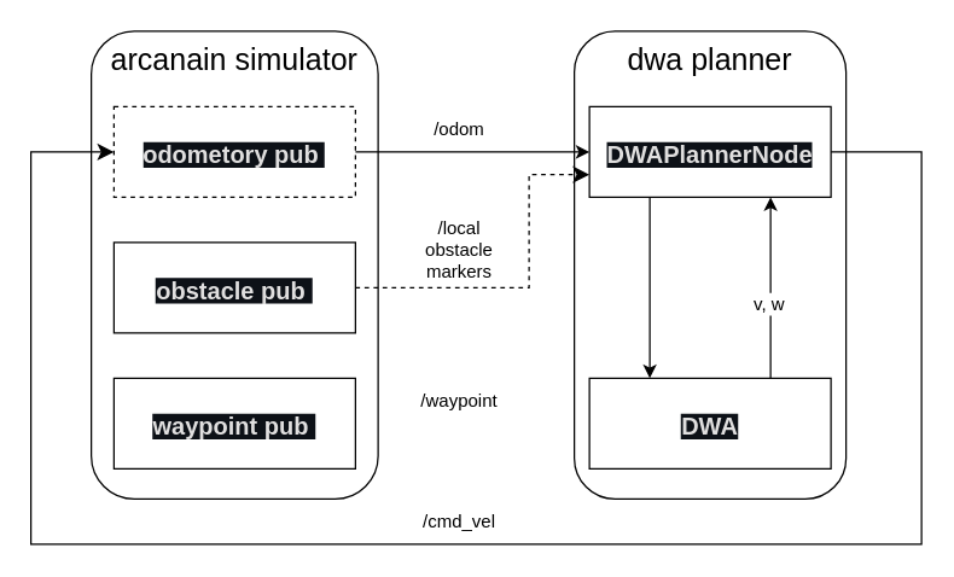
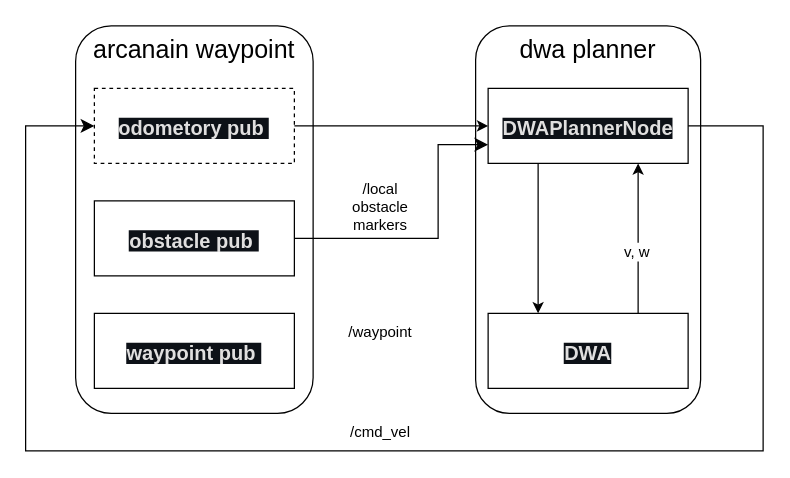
  <mxCell id="0" />
  <mxCell id="1" parent="0" />
- <mxCell id="2" value="&lt;span style=&quot;font-size: 20px;&quot;&gt;arcanain simulator&lt;/span&gt;" style="rounded=1;whiteSpace=wrap;html=1;align=center;verticalAlign=top;" vertex="1" parent="1"><mxGeometry x="60" y="20" width="190" height="310" as="geometry" /></mxCell>
+ <mxCell id="2" value="&lt;span style=&quot;font-size: 20px;&quot;&gt;arcanain waypoint&lt;/span&gt;" style="rounded=1;whiteSpace=wrap;html=1;align=center;verticalAlign=top;" vertex="1" parent="1"><mxGeometry x="60" y="20" width="190" height="310" as="geometry" /></mxCell>
  <mxCell id="3" value="&lt;span style=&quot;font-size: 20px;&quot;&gt;dwa planner&lt;/span&gt;" style="rounded=1;whiteSpace=wrap;html=1;align=center;verticalAlign=top;" vertex="1" parent="1"><mxGeometry x="380" y="20" width="180" height="310" as="geometry" /></mxCell>
  <mxCell id="4" style="edgeStyle=none;html=1;exitX=0.25;exitY=1;exitDx=0;exitDy=0;fontSize=20;entryX=0.25;entryY=0;entryDx=0;entryDy=0;" edge="1" parent="1" source="5" target="6"><mxGeometry relative="1" as="geometry" /></mxCell>
  <mxCell id="5" value="&lt;span style=&quot;color: rgb(224, 223, 223); font-family: &amp;quot;trebuchet ms&amp;quot;, verdana, arial, sans-serif; font-size: 16px; font-weight: 700; text-align: start; background-color: rgb(13, 17, 23);&quot;&gt;DWAPlannerNode&lt;/span&gt;" style="rounded=0;whiteSpace=wrap;html=1;fontSize=20;" vertex="1" parent="1"><mxGeometry x="390" y="70" width="160" height="60" as="geometry" /></mxCell>
  <mxCell id="6" value="&lt;div style=&quot;text-align: start;&quot;&gt;&lt;font face=&quot;trebuchet ms, verdana, arial, sans-serif&quot; color=&quot;#e0dfdf&quot;&gt;&lt;span style=&quot;font-size: 16px; background-color: rgb(13, 17, 23);&quot;&gt;&lt;b&gt;DWA&lt;/b&gt;&lt;/span&gt;&lt;/font&gt;&lt;/div&gt;" style="rounded=0;whiteSpace=wrap;html=1;fontSize=20;" vertex="1" parent="1"><mxGeometry x="390" y="250" width="160" height="60" as="geometry" /></mxCell>
  <mxCell id="7" style="edgeStyle=none;html=1;fontSize=20;entryX=0.75;entryY=1;entryDx=0;entryDy=0;exitX=0.75;exitY=0;exitDx=0;exitDy=0;" edge="1" parent="1" source="6" target="5"><mxGeometry relative="1" as="geometry"><mxPoint x="440" y="160" as="sourcePoint" /><mxPoint x="440" y="250" as="targetPoint" /></mxGeometry></mxCell>
  <mxCell id="8" value="v, w" style="edgeLabel;html=1;align=center;verticalAlign=middle;resizable=0;points=[];fontSize=12;" vertex="1" connectable="0" parent="7"><mxGeometry x="-0.167" y="2" relative="1" as="geometry"><mxPoint as="offset" /></mxGeometry></mxCell>
  <mxCell id="9" value="&lt;div style=&quot;text-align: start;&quot;&gt;&lt;font face=&quot;trebuchet ms, verdana, arial, sans-serif&quot; color=&quot;#e0dfdf&quot;&gt;&lt;span style=&quot;font-size: 16px; background-color: rgb(13, 17, 23);&quot;&gt;&lt;b&gt;odometory pub&amp;nbsp;&lt;/b&gt;&lt;/span&gt;&lt;/font&gt;&lt;/div&gt;" style="rounded=0;whiteSpace=wrap;html=1;fontSize=20;dashed=1;" vertex="1" parent="1"><mxGeometry x="75" y="70" width="160" height="60" as="geometry" /></mxCell>
  <mxCell id="10" value="&lt;div style=&quot;text-align: start;&quot;&gt;&lt;font face=&quot;trebuchet ms, verdana, arial, sans-serif&quot; color=&quot;#e0dfdf&quot;&gt;&lt;span style=&quot;font-size: 16px; background-color: rgb(13, 17, 23);&quot;&gt;&lt;b&gt;obstacle pub&amp;nbsp;&lt;/b&gt;&lt;/span&gt;&lt;/font&gt;&lt;/div&gt;" style="rounded=0;whiteSpace=wrap;html=1;fontSize=20;" vertex="1" parent="1"><mxGeometry x="75" y="160" width="160" height="60" as="geometry" /></mxCell>
  <mxCell id="11" value="&lt;div style=&quot;text-align: start;&quot;&gt;&lt;font face=&quot;trebuchet ms, verdana, arial, sans-serif&quot; color=&quot;#e0dfdf&quot;&gt;&lt;span style=&quot;font-size: 16px; background-color: rgb(13, 17, 23);&quot;&gt;&lt;b&gt;waypoint pub&amp;nbsp;&lt;/b&gt;&lt;/span&gt;&lt;/font&gt;&lt;/div&gt;" style="rounded=0;whiteSpace=wrap;html=1;fontSize=20;" vertex="1" parent="1"><mxGeometry x="75" y="250" width="160" height="60" as="geometry" /></mxCell>
  <mxCell id="12" value="" style="endArrow=classic;html=1;fontSize=12;exitX=1;exitY=0.5;exitDx=0;exitDy=0;entryX=0;entryY=0.5;entryDx=0;entryDy=0;" edge="1" parent="1" source="9" target="5"><mxGeometry relative="1" as="geometry"><mxPoint x="440" y="80" as="sourcePoint" /><mxPoint x="540" y="80" as="targetPoint" /></mxGeometry></mxCell>
- <mxCell id="13" value="" style="edgeStyle=elbowEdgeStyle;elbow=horizontal;endArrow=classic;html=1;curved=0;rounded=0;endSize=8;startSize=8;fontSize=20;exitX=1;exitY=0.5;exitDx=0;exitDy=0;entryX=0;entryY=0.75;entryDx=0;entryDy=0;dashed=1;" edge="1" parent="1" source="10" target="5"><mxGeometry width="50" height="50" relative="1" as="geometry"><mxPoint x="460" y="130" as="sourcePoint" /><mxPoint x="510" y="80" as="targetPoint" /><Array as="points"><mxPoint x="350" y="160" /></Array></mxGeometry></mxCell>
+ <mxCell id="13" value="" style="edgeStyle=elbowEdgeStyle;elbow=horizontal;endArrow=classic;html=1;curved=0;rounded=0;endSize=8;startSize=8;fontSize=20;exitX=1;exitY=0.5;exitDx=0;exitDy=0;entryX=0;entryY=0.75;entryDx=0;entryDy=0;" edge="1" parent="1" source="10" target="5"><mxGeometry width="50" height="50" relative="1" as="geometry"><mxPoint x="460" y="130" as="sourcePoint" /><mxPoint x="510" y="80" as="targetPoint" /><Array as="points"><mxPoint x="350" y="160" /></Array></mxGeometry></mxCell>
  <mxCell id="14" value="/local obstacle&lt;br style=&quot;font-size: 12px;&quot;&gt;markers" style="text;html=1;strokeColor=none;fillColor=none;align=center;verticalAlign=middle;whiteSpace=wrap;rounded=0;fontSize=12;" vertex="1" parent="1"><mxGeometry x="274" y="150" width="60" height="30" as="geometry" /></mxCell>
  <mxCell id="15" value="/waypoint" style="text;html=1;strokeColor=none;fillColor=none;align=center;verticalAlign=middle;whiteSpace=wrap;rounded=0;fontSize=12;" vertex="1" parent="1"><mxGeometry x="274" y="250" width="60" height="30" as="geometry" /></mxCell>
  <mxCell id="16" value="" style="edgeStyle=segmentEdgeStyle;endArrow=classic;html=1;curved=0;rounded=0;endSize=8;startSize=8;fontSize=12;exitX=1;exitY=0.5;exitDx=0;exitDy=0;entryX=0;entryY=0.5;entryDx=0;entryDy=0;" edge="1" parent="1" source="5" target="9"><mxGeometry width="50" height="50" relative="1" as="geometry"><mxPoint x="450" y="210" as="sourcePoint" /><mxPoint x="500" y="160" as="targetPoint" /><Array as="points"><mxPoint x="610" y="100" /><mxPoint x="610" y="360" /><mxPoint x="20" y="360" /><mxPoint x="20" y="100" /></Array></mxGeometry></mxCell>
  <mxCell id="17" value="/cmd_vel" style="text;html=1;strokeColor=none;fillColor=none;align=center;verticalAlign=middle;whiteSpace=wrap;rounded=0;fontSize=12;" vertex="1" parent="1"><mxGeometry x="274" y="330" width="60" height="30" as="geometry" /></mxCell>
- <mxCell id="18" value="/odom" style="text;html=1;strokeColor=none;fillColor=none;align=center;verticalAlign=middle;whiteSpace=wrap;rounded=0;fontSize=12;" vertex="1" parent="1"><mxGeometry x="274" y="70" width="60" height="30" as="geometry" /></mxCell>
